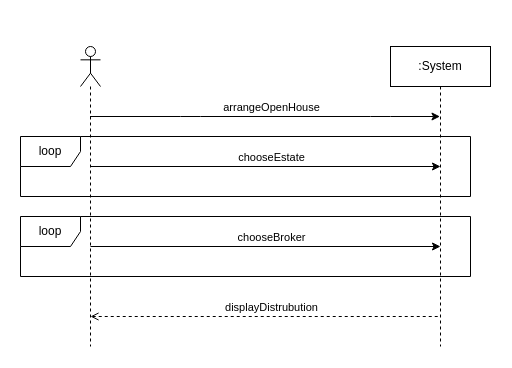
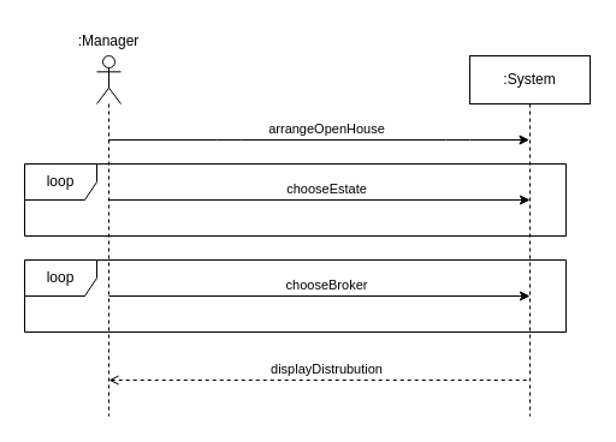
  <mxCell id="0" />
  <mxCell id="1" parent="0" />
  <mxCell id="2" value="loop" style="shape=umlFrame;whiteSpace=wrap;html=1;" parent="1" vertex="1"><mxGeometry x="20" y="216" width="450" height="60" as="geometry" /></mxCell>
  <mxCell id="3" value="loop" style="shape=umlFrame;whiteSpace=wrap;html=1;" parent="1" vertex="1"><mxGeometry x="20" y="136" width="450" height="60" as="geometry" /></mxCell>
  <mxCell id="4" value="" style="shape=umlLifeline;participant=umlActor;perimeter=lifelinePerimeter;whiteSpace=wrap;html=1;container=1;collapsible=0;recursiveResize=0;verticalAlign=top;spacingTop=36;outlineConnect=0;size=40;" parent="1" vertex="1"><mxGeometry x="80" y="46" width="20" height="300" as="geometry" /></mxCell>
  <mxCell id="5" value=":System" style="shape=umlLifeline;perimeter=lifelinePerimeter;whiteSpace=wrap;html=1;container=1;collapsible=0;recursiveResize=0;outlineConnect=0;" parent="1" vertex="1"><mxGeometry x="390" y="46" width="100" height="300" as="geometry" /></mxCell>
+ <mxCell id="6" value=":Manager" style="text;align=center;fontStyle=0;verticalAlign=middle;spacingLeft=3;spacingRight=3;strokeColor=none;rotatable=0;points=[[0,0.5],[1,0.5]];portConstraint=eastwest;" parent="1" vertex="1"><mxGeometry x="50" y="20" width="80" height="26" as="geometry" /></mxCell>
  <mxCell id="7" value="" style="endArrow=classic;html=1;" parent="1" edge="1"><mxGeometry width="50" height="50" relative="1" as="geometry"><mxPoint x="89.5" y="116" as="sourcePoint" /><mxPoint x="439.5" y="116" as="targetPoint" /><Array as="points"><mxPoint x="190" y="116" /><mxPoint x="380" y="116" /></Array></mxGeometry></mxCell>
  <mxCell id="8" value="arrangeOpenHouse" style="edgeLabel;html=1;align=center;verticalAlign=middle;resizable=0;points=[];" parent="7" vertex="1" connectable="0"><mxGeometry x="0.083" relative="1" as="geometry"><mxPoint x="-9.5" y="-10" as="offset" /></mxGeometry></mxCell>
  <mxCell id="9" value="" style="endArrow=classic;html=1;" parent="1" edge="1"><mxGeometry width="50" height="50" relative="1" as="geometry"><mxPoint x="90" y="166" as="sourcePoint" /><mxPoint x="440" y="166" as="targetPoint" /><Array as="points"><mxPoint x="310.5" y="166" /></Array></mxGeometry></mxCell>
  <mxCell id="10" value="chooseEstate " style="edgeLabel;html=1;align=center;verticalAlign=middle;resizable=0;points=[];" parent="9" vertex="1" connectable="0"><mxGeometry x="0.083" relative="1" as="geometry"><mxPoint x="-9.5" y="-10" as="offset" /></mxGeometry></mxCell>
  <mxCell id="11" value="" style="endArrow=classic;html=1;" parent="1" edge="1"><mxGeometry width="50" height="50" relative="1" as="geometry"><mxPoint x="90" y="246" as="sourcePoint" /><mxPoint x="440" y="246" as="targetPoint" /><Array as="points"><mxPoint x="310.5" y="246" /></Array></mxGeometry></mxCell>
  <mxCell id="12" value="chooseBroker" style="edgeLabel;html=1;align=center;verticalAlign=middle;resizable=0;points=[];" parent="11" vertex="1" connectable="0"><mxGeometry x="0.083" relative="1" as="geometry"><mxPoint x="-9.5" y="-10" as="offset" /></mxGeometry></mxCell>
  <mxCell id="13" value="" style="endArrow=none;html=1;startArrow=open;startFill=0;endFill=0;dashed=1;" parent="1" edge="1"><mxGeometry width="50" height="50" relative="1" as="geometry"><mxPoint x="90" y="316" as="sourcePoint" /><mxPoint x="440" y="316" as="targetPoint" /><Array as="points"><mxPoint x="310.5" y="316" /></Array></mxGeometry></mxCell>
  <mxCell id="14" value="displayDistrubution" style="edgeLabel;html=1;align=center;verticalAlign=middle;resizable=0;points=[];" parent="13" vertex="1" connectable="0"><mxGeometry x="0.083" relative="1" as="geometry"><mxPoint x="-9.5" y="-10" as="offset" /></mxGeometry></mxCell>
